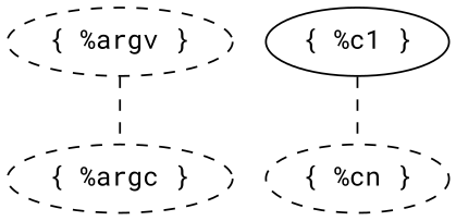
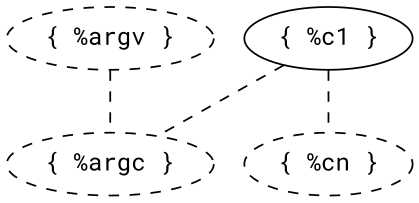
  graph {
    fontname="Roboto Mono"
    node [fontname="Roboto Mono" style=dashed]
    edge [fontname="Roboto Mono" style=dashed]
    "{ %argv }"
    "{ %c1 }" [style=""]
    "{ %argc }"
    "{ %cn }"
    subgraph sub_1 {
      rank=same
      "{ %argv }"
      "{ %c1 }"
    }
    subgraph sub_2 {
      rank=same
      "{ %argc }"
      "{ %cn }"
    }
    "{ %argv }" -- "{ %c1 }" [style=invis]
    "{ %argv }" -- "{ %argc }"
    "{ %argv }" -- "{ %cn }" [style=invis]
+   "{ %c1 }" -- "{ %argc }"
    "{ %c1 }" -- "{ %cn }"
  }
